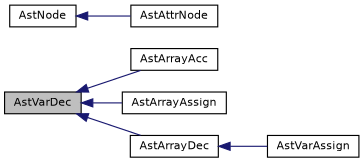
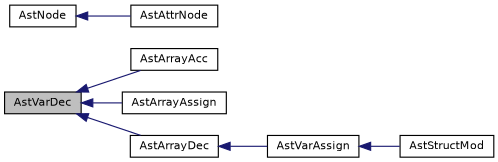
  digraph {
    rankdir=LR
    node [color=black fillcolor=white fontname=Helvetica fontsize=10 shape=record style=filled]
    edge [color=midnightblue dir=back fontname=Helvetica fontsize=10 labelfontname=Helvetica labelfontsize=10 style=solid]
    n1 [fillcolor=grey75 fontcolor=black height=0.2 label=AstVarDec width=0.4]
    n2 [height=0.2 label=AstArrayAcc width=0.4]
    n3 [height=0.2 label=AstArrayAssign width=0.4]
    n4 [height=0.2 label=AstArrayDec width=0.4]
    n5 [height=0.2 label=AstVarAssign width=0.4]
+   n6 [height=0.2 label=AstStructMod width=0.4]
    n7 [height=0.2 label=AstAttrNode width=0.4]
    n8 [height=0.2 label=AstNode width=0.4]
    n1 -> n2
    n1 -> n3
    n1 -> n4
    n4 -> n5
+   n5 -> n6
    n8 -> n7
  }
